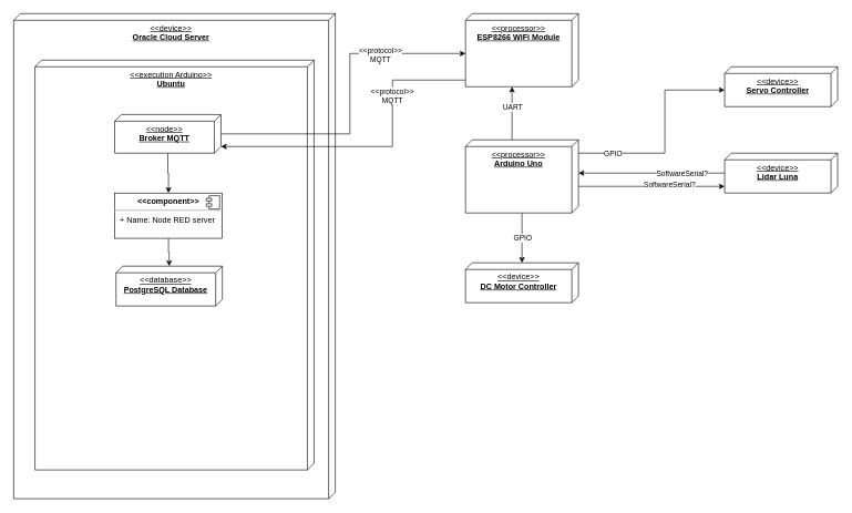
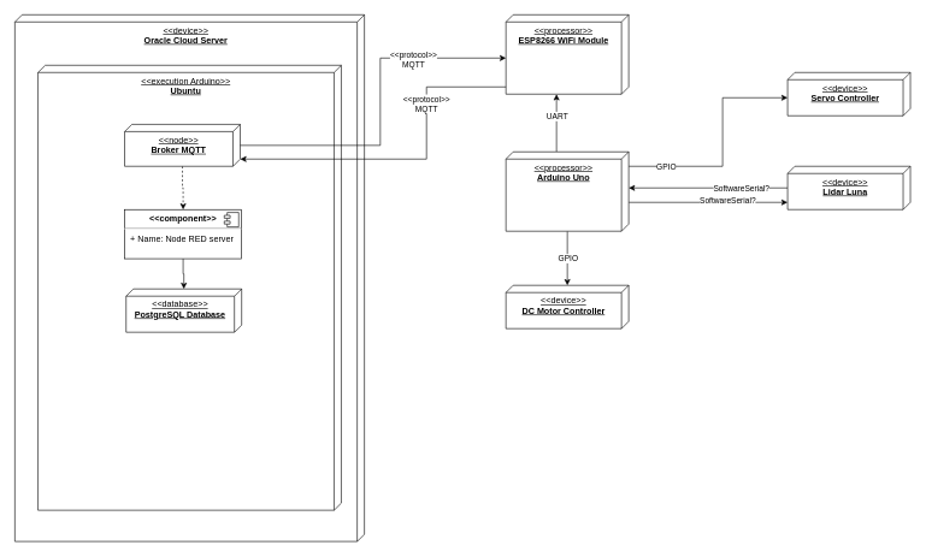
  <mxCell id="0" />
  <mxCell id="1" parent="0" />
  <mxCell id="2" value="&amp;lt;&amp;lt;processor&amp;gt;&amp;gt;&lt;br&gt;&lt;b&gt;ESP8266 WiFi Module&lt;/b&gt;" style="verticalAlign=top;align=center;spacingTop=8;spacingLeft=2;spacingRight=12;shape=cube;size=10;direction=south;fontStyle=4;html=1;whiteSpace=wrap;" parent="1" vertex="1"><mxGeometry x="700" y="20" width="170" height="110" as="geometry" /></mxCell>
  <mxCell id="3" style="edgeStyle=orthogonalEdgeStyle;rounded=0;orthogonalLoop=1;jettySize=auto;html=1;" parent="1" source="11" edge="1"><mxGeometry relative="1" as="geometry"><mxPoint x="770" y="130" as="targetPoint" /><Array as="points"><mxPoint x="770" y="130" /></Array></mxGeometry></mxCell>
  <mxCell id="4" value="UART" style="edgeLabel;html=1;align=center;verticalAlign=middle;resizable=0;points=[];" parent="3" vertex="1" connectable="0"><mxGeometry x="0.291" relative="1" as="geometry"><mxPoint y="2" as="offset" /></mxGeometry></mxCell>
  <mxCell id="5" value="" style="edgeStyle=orthogonalEdgeStyle;rounded=0;orthogonalLoop=1;jettySize=auto;html=1;" parent="1" source="11" target="14" edge="1"><mxGeometry relative="1" as="geometry"><Array as="points"><mxPoint x="1050" y="280" /><mxPoint x="1050" y="280" /></Array></mxGeometry></mxCell>
  <mxCell id="6" value="SoftwareSerial?" style="edgeLabel;html=1;align=center;verticalAlign=middle;resizable=0;points=[];" parent="5" vertex="1" connectable="0"><mxGeometry x="0.232" y="3" relative="1" as="geometry"><mxPoint as="offset" /></mxGeometry></mxCell>
  <mxCell id="7" style="edgeStyle=orthogonalEdgeStyle;rounded=0;orthogonalLoop=1;jettySize=auto;html=1;entryX=0;entryY=0;entryDx=35;entryDy=170;entryPerimeter=0;" parent="1" source="11" target="15" edge="1"><mxGeometry relative="1" as="geometry"><Array as="points"><mxPoint x="1000" y="230" /><mxPoint x="1000" y="135" /></Array></mxGeometry></mxCell>
  <mxCell id="8" value="GPIO" style="edgeLabel;html=1;align=center;verticalAlign=middle;resizable=0;points=[];" parent="7" vertex="1" connectable="0"><mxGeometry x="0.477" relative="1" as="geometry"><mxPoint x="-87" y="95" as="offset" /></mxGeometry></mxCell>
  <mxCell id="9" value="" style="edgeStyle=orthogonalEdgeStyle;rounded=0;orthogonalLoop=1;jettySize=auto;html=1;" parent="1" source="11" target="16" edge="1"><mxGeometry relative="1" as="geometry"><Array as="points"><mxPoint x="785" y="360" /><mxPoint x="785" y="360" /></Array></mxGeometry></mxCell>
  <mxCell id="10" value="GPIO" style="edgeLabel;html=1;align=center;verticalAlign=middle;resizable=0;points=[];" parent="9" vertex="1" connectable="0"><mxGeometry x="-0.189" y="-2" relative="1" as="geometry"><mxPoint x="2" y="7" as="offset" /></mxGeometry></mxCell>
  <mxCell id="11" value="&amp;lt;&amp;lt;processor&amp;gt;&amp;gt;&lt;br&gt;&lt;b&gt;Arduino Uno&lt;/b&gt;" style="verticalAlign=top;align=center;spacingTop=8;spacingLeft=2;spacingRight=12;shape=cube;size=10;direction=south;fontStyle=4;html=1;whiteSpace=wrap;" parent="1" vertex="1"><mxGeometry x="700" y="210" width="170" height="110" as="geometry" /></mxCell>
  <mxCell id="12" style="edgeStyle=orthogonalEdgeStyle;rounded=0;orthogonalLoop=1;jettySize=auto;html=1;entryX=0;entryY=0;entryDx=50;entryDy=0;entryPerimeter=0;" parent="1" source="14" target="11" edge="1"><mxGeometry relative="1" as="geometry" /></mxCell>
  <mxCell id="13" value="SoftwareSerial?" style="edgeLabel;html=1;align=center;verticalAlign=middle;resizable=0;points=[];" parent="12" vertex="1" connectable="0"><mxGeometry x="-0.278" relative="1" as="geometry"><mxPoint x="14" as="offset" /></mxGeometry></mxCell>
  <mxCell id="14" value="&amp;lt;&amp;lt;device&amp;gt;&amp;gt;&lt;br&gt;&lt;b&gt;Lidar Luna&lt;/b&gt;" style="verticalAlign=top;align=center;spacingTop=8;spacingLeft=2;spacingRight=12;shape=cube;size=10;direction=south;fontStyle=4;html=1;whiteSpace=wrap;" parent="1" vertex="1"><mxGeometry x="1090" y="230" width="170" height="60" as="geometry" /></mxCell>
  <mxCell id="15" value="&amp;lt;&amp;lt;device&amp;gt;&amp;gt;&lt;br&gt;&lt;b&gt;Servo Controller&lt;/b&gt;" style="verticalAlign=top;align=center;spacingTop=8;spacingLeft=2;spacingRight=12;shape=cube;size=10;direction=south;fontStyle=4;html=1;whiteSpace=wrap;" parent="1" vertex="1"><mxGeometry x="1090" y="100" width="170" height="60" as="geometry" /></mxCell>
  <mxCell id="16" value="&amp;lt;&amp;lt;device&amp;gt;&amp;gt;&lt;br&gt;&lt;b&gt;DC Motor Controller&lt;/b&gt;" style="verticalAlign=top;align=center;spacingTop=8;spacingLeft=2;spacingRight=12;shape=cube;size=10;direction=south;fontStyle=4;html=1;whiteSpace=wrap;" parent="1" vertex="1"><mxGeometry x="700" y="395" width="170" height="60" as="geometry" /></mxCell>
  <mxCell id="17" value="&amp;lt;&amp;lt;device&amp;gt;&amp;gt;&lt;br&gt;&lt;b&gt;Oracle Cloud Server&lt;/b&gt;" style="verticalAlign=top;align=center;spacingTop=8;spacingLeft=2;spacingRight=12;shape=cube;size=10;direction=south;fontStyle=4;html=1;whiteSpace=wrap;container=1;" parent="1" vertex="1"><mxGeometry x="20" y="20" width="484" height="730" as="geometry" /></mxCell>
  <mxCell id="18" value="&amp;lt;&amp;lt;execution Arduino&amp;gt;&amp;gt;&lt;br&gt;&lt;b&gt;Ubuntu&lt;/b&gt;" style="verticalAlign=top;align=center;spacingTop=8;spacingLeft=2;spacingRight=12;shape=cube;size=10;direction=south;fontStyle=4;html=1;whiteSpace=wrap;container=1;" parent="17" vertex="1"><mxGeometry x="32" y="70.003" width="420" height="616.724" as="geometry" /></mxCell>
- <mxCell id="19" value="" style="edgeStyle=orthogonalEdgeStyle;rounded=0;orthogonalLoop=1;jettySize=auto;html=1;" parent="18" source="20" target="23" edge="1"><mxGeometry relative="1" as="geometry" /></mxCell>
+ <mxCell id="19" value="" style="edgeStyle=orthogonalEdgeStyle;rounded=0;orthogonalLoop=1;jettySize=auto;html=1;dashed=1;" parent="18" source="20" target="23" edge="1"><mxGeometry relative="1" as="geometry" /></mxCell>
  <mxCell id="20" value="&amp;lt;&amp;lt;node&amp;gt;&amp;gt;&lt;br&gt;&lt;b&gt;Broker MQTT&lt;/b&gt;" style="verticalAlign=top;align=center;spacingTop=8;spacingLeft=2;spacingRight=12;shape=cube;size=10;direction=south;fontStyle=4;html=1;whiteSpace=wrap;container=1;" parent="18" vertex="1"><mxGeometry x="120" y="81.9" width="160" height="58.1" as="geometry"><mxRectangle x="120" y="81.9" width="130" height="50" as="alternateBounds" /></mxGeometry></mxCell>
  <mxCell id="21" value="&amp;lt;&amp;lt;database&amp;gt;&amp;gt;&lt;br&gt;&lt;b&gt;PostgreSQL Database&lt;/b&gt;" style="verticalAlign=top;align=center;spacingTop=8;spacingLeft=2;spacingRight=12;shape=cube;size=10;direction=south;fontStyle=4;html=1;whiteSpace=wrap;container=1;" parent="18" vertex="1"><mxGeometry x="122" y="310" width="160" height="60" as="geometry"><mxRectangle x="122" y="310" width="180" height="50" as="alternateBounds" /></mxGeometry></mxCell>
  <mxCell id="22" value="" style="edgeStyle=orthogonalEdgeStyle;rounded=0;orthogonalLoop=1;jettySize=auto;html=1;" parent="18" source="23" target="21" edge="1"><mxGeometry relative="1" as="geometry" /></mxCell>
  <mxCell id="23" value="&lt;p style=&quot;margin:0px;margin-top:6px;text-align:center;&quot;&gt;&lt;b&gt;&amp;lt;&amp;lt;component&amp;gt;&amp;gt;&lt;/b&gt;&lt;/p&gt;&lt;hr&gt;&lt;p style=&quot;margin:0px;margin-left:8px;&quot;&gt;+ Name: Node RED server&lt;br&gt;&lt;/p&gt;" style="align=left;overflow=fill;html=1;dropTarget=0;whiteSpace=wrap;" parent="18" vertex="1"><mxGeometry x="120" y="200" width="162" height="68.1" as="geometry" /></mxCell>
  <mxCell id="24" value="" style="shape=component;jettyWidth=8;jettyHeight=4;" parent="23" vertex="1"><mxGeometry x="1" width="20" height="20" relative="1" as="geometry"><mxPoint x="-24" y="4" as="offset" /></mxGeometry></mxCell>
  <mxCell id="25" style="edgeStyle=orthogonalEdgeStyle;rounded=0;orthogonalLoop=1;jettySize=auto;html=1;entryX=0;entryY=0;entryDx=60;entryDy=170;entryPerimeter=0;" parent="1" source="20" target="2" edge="1"><mxGeometry relative="1" as="geometry"><Array as="points"><mxPoint x="526" y="200" /><mxPoint x="526" y="80" /></Array></mxGeometry></mxCell>
  <mxCell id="26" value="&amp;lt;&amp;lt;protocol&amp;gt;&amp;gt;&lt;br&gt;MQTT" style="edgeLabel;html=1;align=center;verticalAlign=middle;resizable=0;points=[];" parent="25" vertex="1" connectable="0"><mxGeometry x="0.472" y="-2" relative="1" as="geometry"><mxPoint as="offset" /></mxGeometry></mxCell>
  <mxCell id="27" value="&amp;lt;&amp;lt;protocol&amp;gt;&amp;gt;&lt;br&gt;MQTT" style="edgeStyle=orthogonalEdgeStyle;rounded=0;orthogonalLoop=1;jettySize=auto;html=1;" parent="1" source="2" target="20" edge="1"><mxGeometry x="-0.433" relative="1" as="geometry"><mxPoint x="350" y="230" as="targetPoint" /><Array as="points"><mxPoint x="590" y="120" /><mxPoint x="590" y="220" /></Array><mxPoint y="1" as="offset" /></mxGeometry></mxCell>
